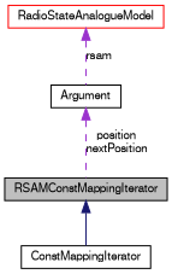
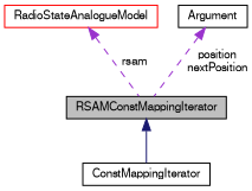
  digraph {
    node [color=black fillcolor=white fontname=FreeSans fontsize=10 shape=record style=filled]
    edge [color=darkorchid3 dir=back fontname=FreeSans fontsize=10 labelfontname=FreeSans labelfontsize=10 style=dashed]
    n1 [fillcolor=grey75 fontcolor=black height=0.2 label=RSAMConstMappingIterator width=0.4]
    n2 [height=0.2 label=ConstMappingIterator width=0.4]
    n3 [color=red height=0.2 label=RadioStateAnalogueModel width=0.4]
    n4 [height=0.2 label=Argument width=0.4]
    n1 -> n2 [color=midnightblue style=solid]
-   n3 -> n4 [label=rsam]
+   n3 -> n1 [label=rsam]
    n4 -> n1 [label="position\nnextPosition"]
  }
